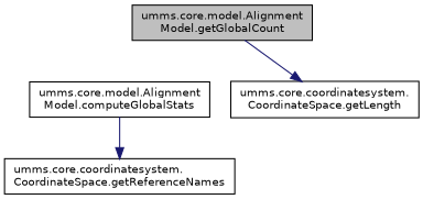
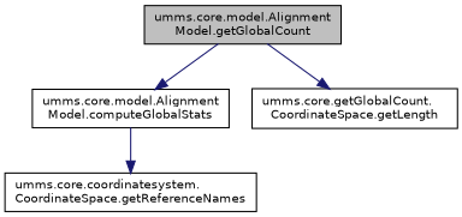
  digraph {
    rankdir=TB
    node [color=black fillcolor=white fontname=Helvetica fontsize=10 shape=record style=filled]
    edge [color=midnightblue fontname=Helvetica fontsize=10 labelfontname=Helvetica labelfontsize=10 style=solid]
    n1 [fillcolor=grey75 fontcolor=black height=0.2 label="umms.core.model.Alignment\lModel.getGlobalCount" width=0.4]
    n2 [height=0.2 label="umms.core.model.Alignment\lModel.computeGlobalStats" width=0.4]
-   n3 [height=0.2 label="umms.core.coordinatesystem.\lCoordinateSpace.getLength" width=0.4]
+   n3 [height=0.2 label="umms.core.getGlobalCount.\lCoordinateSpace.getLength" width=0.4]
    n4 [height=0.2 label="umms.core.coordinatesystem.\lCoordinateSpace.getReferenceNames" width=0.4]
+   n1 -> n2
    n1 -> n3
    n2 -> n4
  }
